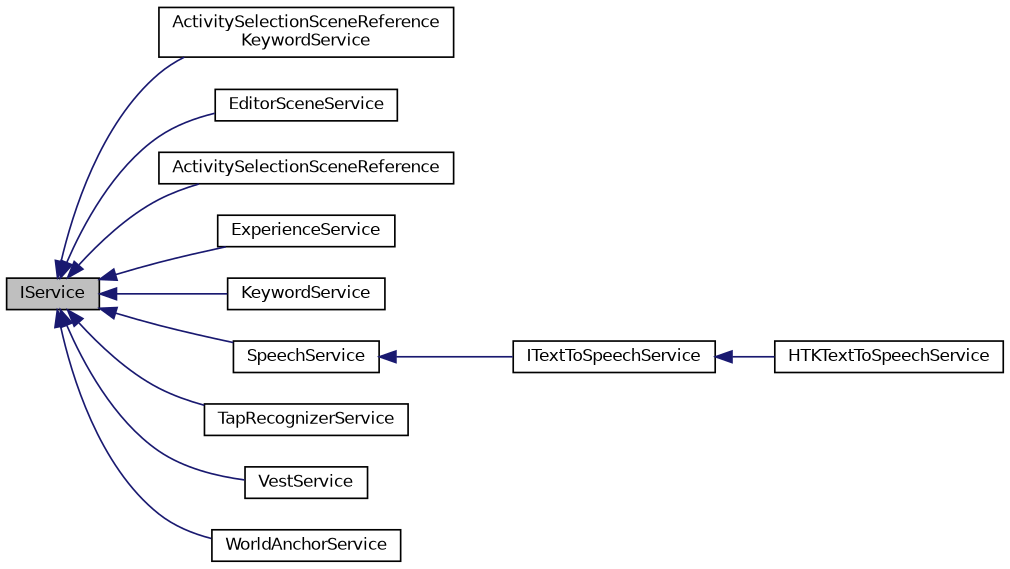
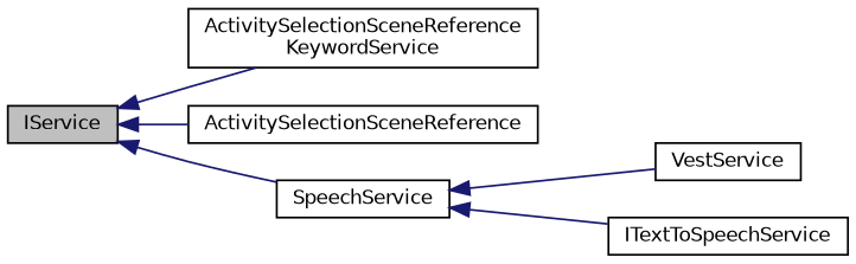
  digraph {
    rankdir=LR
    node [color=black fillcolor=white fontname=Helvetica fontsize=10 shape=record style=filled]
    edge [color=midnightblue dir=back fontname=Helvetica fontsize=10 labelfontname=Helvetica labelfontsize=10 style=solid]
    n1 [fillcolor=grey75 fontcolor=black height=0.2 label=IService width=0.4]
    n2 [height=0.2 label="ActivitySelectionSceneReference\lKeywordService" width=0.4]
-   n3 [height=0.2 label=EditorSceneService width=0.4]
    n4 [height=0.2 label=ActivitySelectionSceneReference width=0.4]
-   n5 [height=0.2 label=ExperienceService width=0.4]
-   n6 [height=0.2 label=KeywordService width=0.4]
    n7 [height=0.2 label=SpeechService width=0.4]
-   n8 [height=0.2 label=TapRecognizerService width=0.4]
    n9 [height=0.2 label=VestService width=0.4]
-   n10 [height=0.2 label=WorldAnchorService width=0.4]
    n11 [height=0.2 label=ITextToSpeechService width=0.4]
-   n12 [height=0.2 label=HTKTextToSpeechService width=0.4]
    n1 -> n2
-   n1 -> n3
    n1 -> n4
-   n1 -> n5
-   n1 -> n6
    n1 -> n7
-   n1 -> n8
-   n1 -> n9
-   n1 -> n10
+   n7 -> n9
    n7 -> n11
-   n11 -> n12
  }
